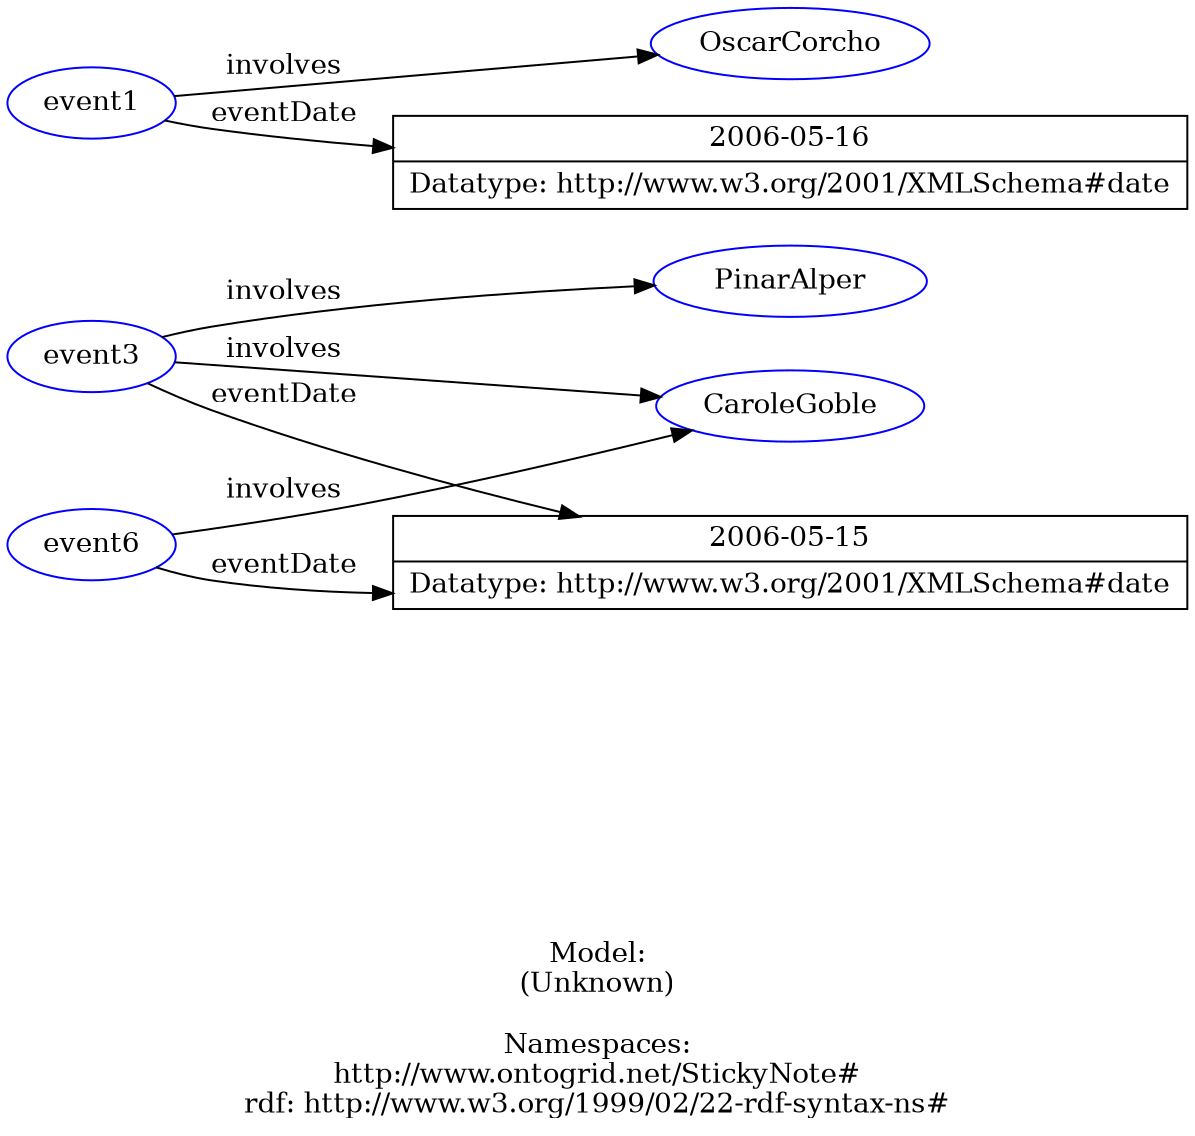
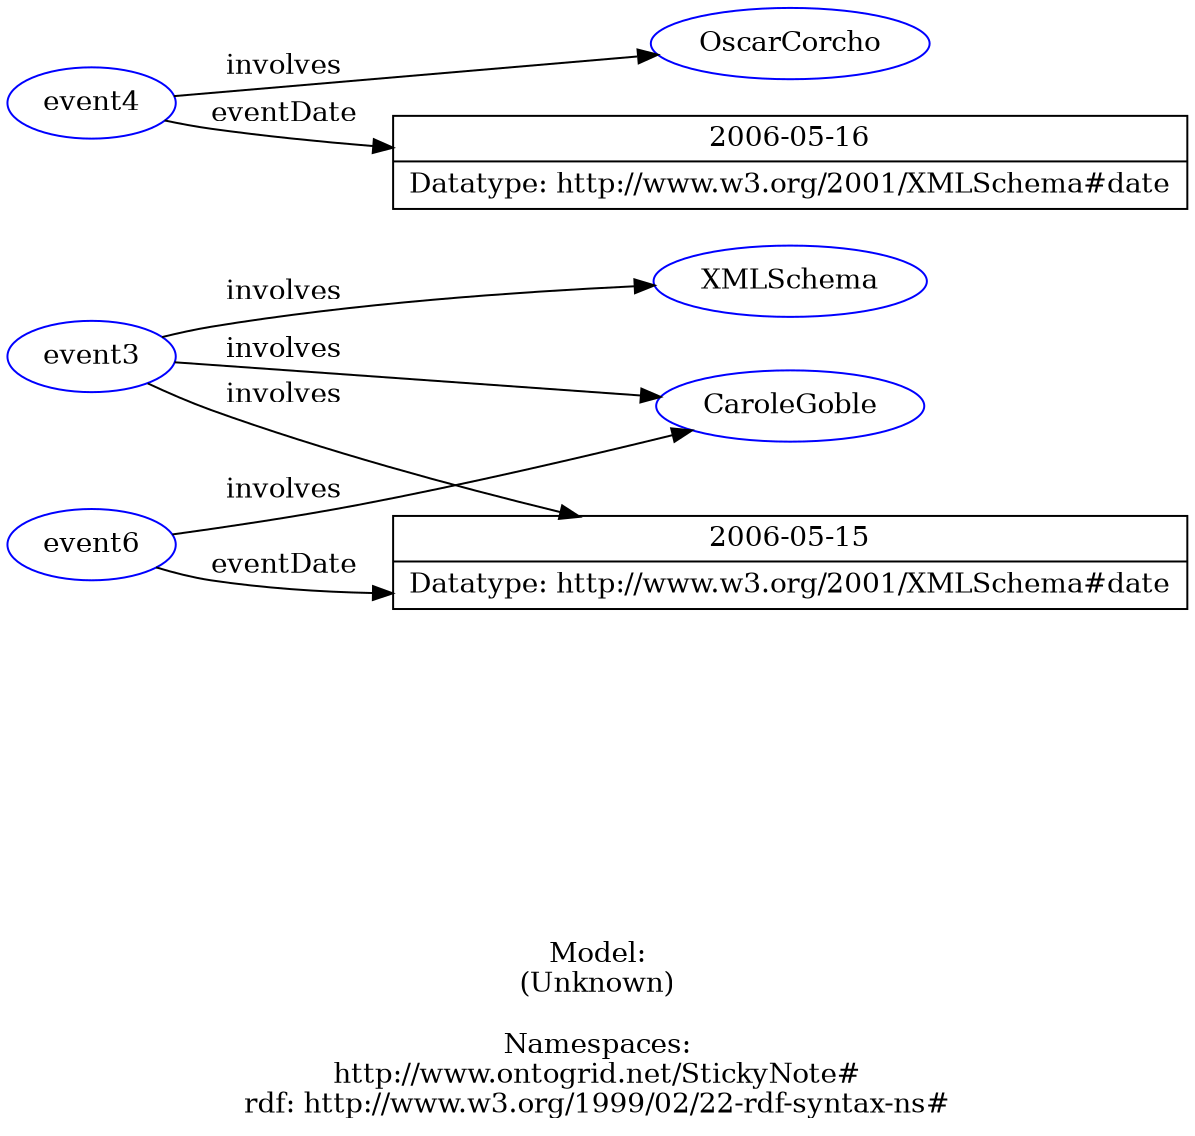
  digraph {
    label="\n\nModel:\n(Unknown)\n\nNamespaces:\nhttp://www.ontogrid.net/StickyNote#\nrdf: http://www.w3.org/1999/02/22-rdf-syntax-ns#\n"
    rankdir=LR
    node [color=blue shape=ellipse]
    n1 [label=event3]
-   n2 [label=PinarAlper]
+   n2 [label=XMLSchema]
    n3 [label=CaroleGoble]
    n4 [label="2006-05-15|Datatype: http://www.w3.org/2001/XMLSchema#date" shape=record color=""]
-   n5 [label=event1]
+   n5 [label=event4]
    n6 [label=OscarCorcho]
    n7 [label="2006-05-16|Datatype: http://www.w3.org/2001/XMLSchema#date" shape=record color=""]
    n8 [label=event6]
    n1 -> n2 [label=involves]
    n1 -> n3 [label=involves]
-   n1 -> n4 [label=eventDate]
+   n1 -> n4 [label=involves]
    n5 -> n6 [label=involves]
    n5 -> n7 [label=eventDate]
    n8 -> n3 [label=involves]
    n8 -> n4 [label=eventDate]
  }
